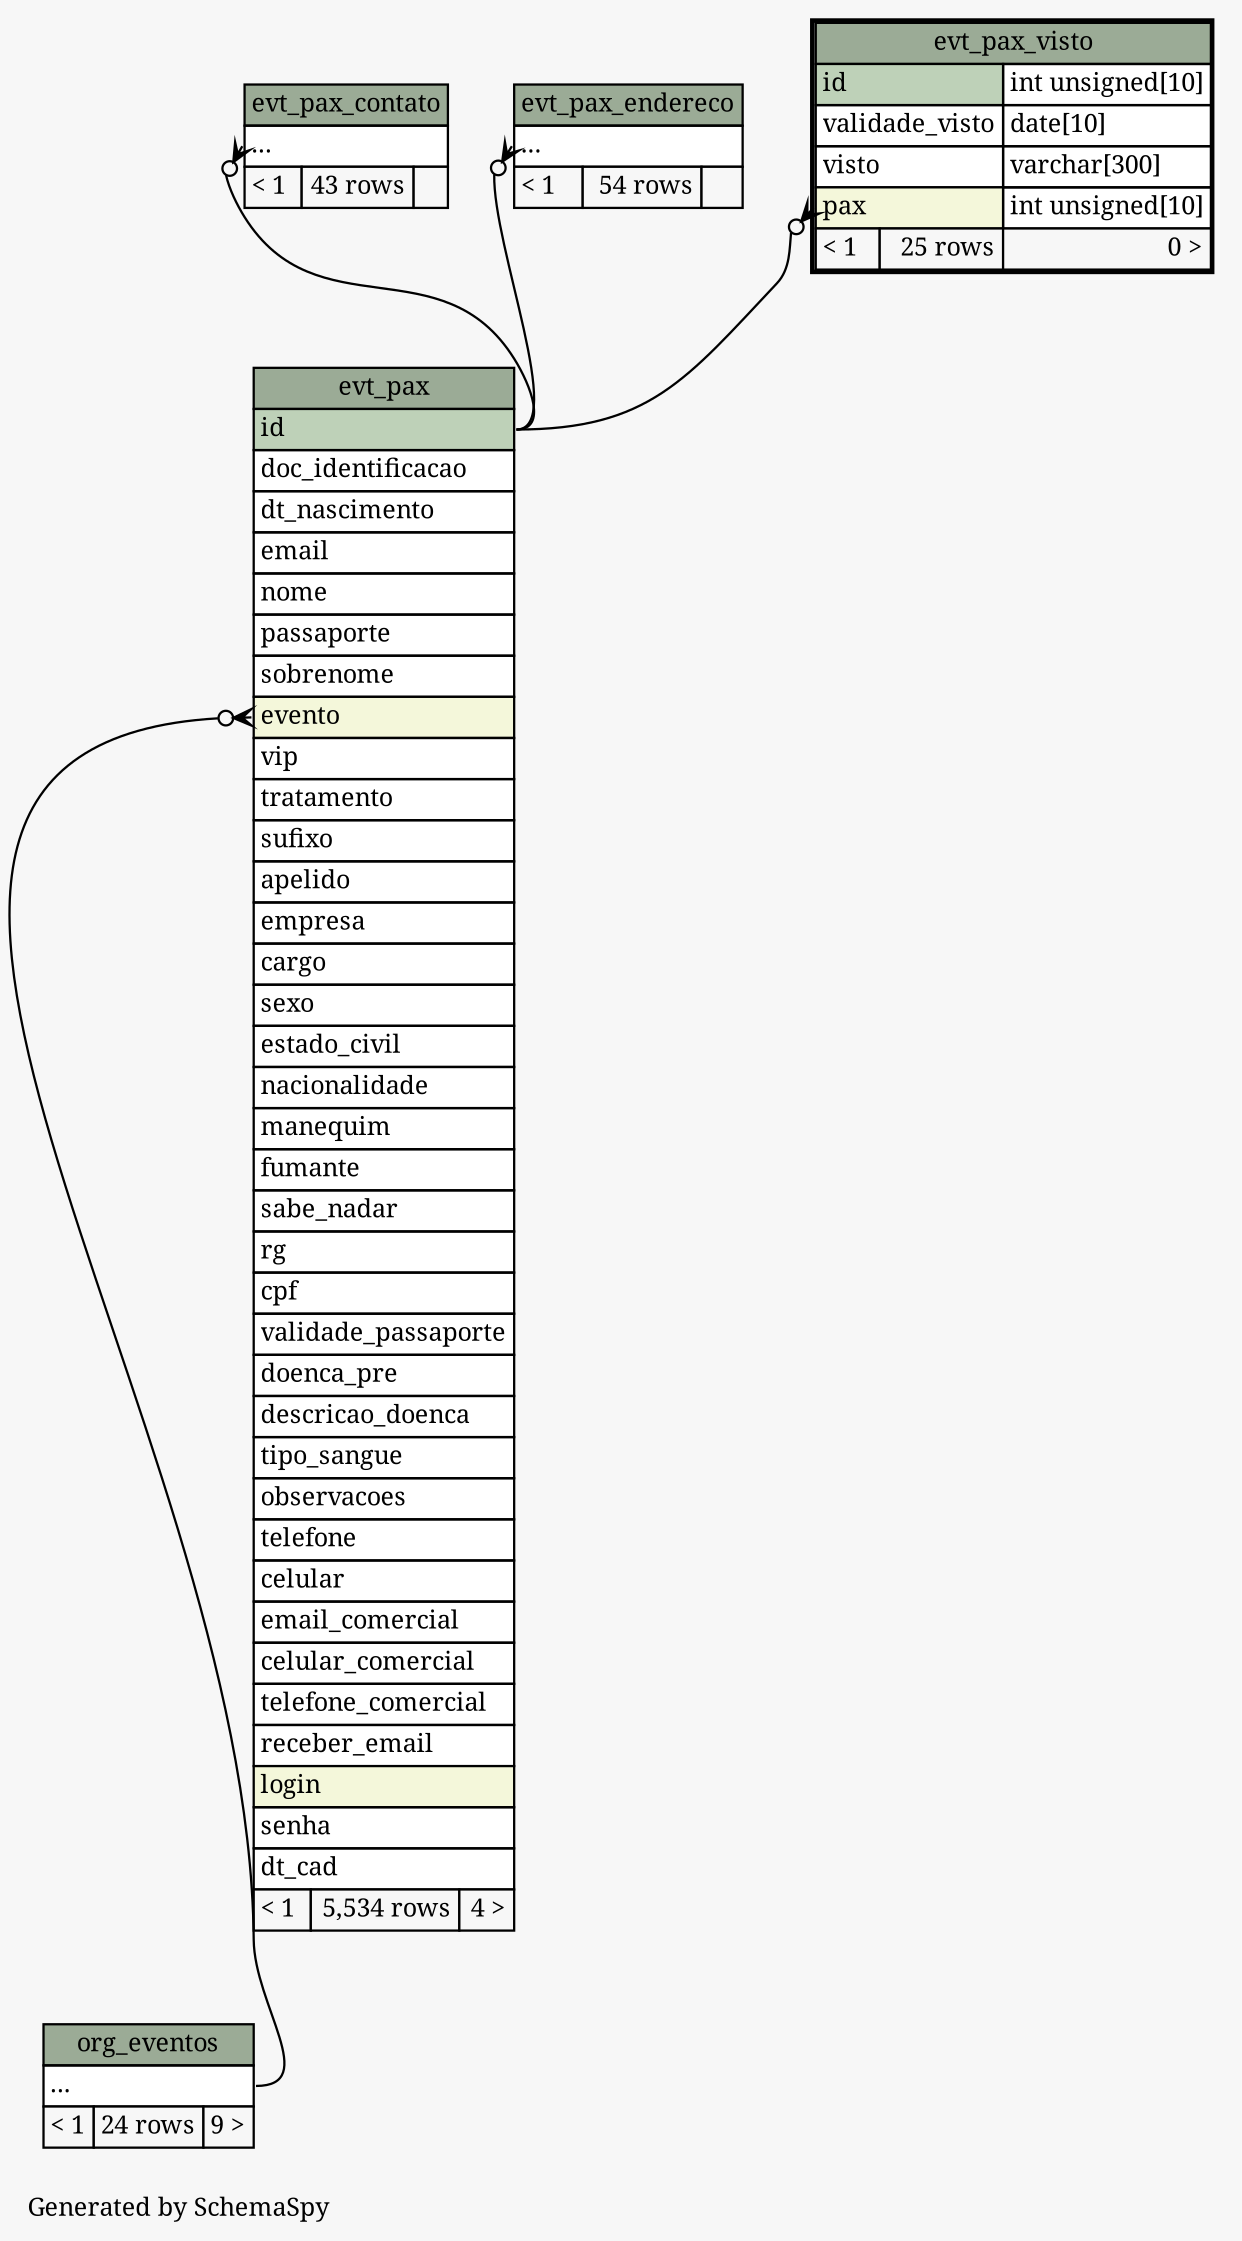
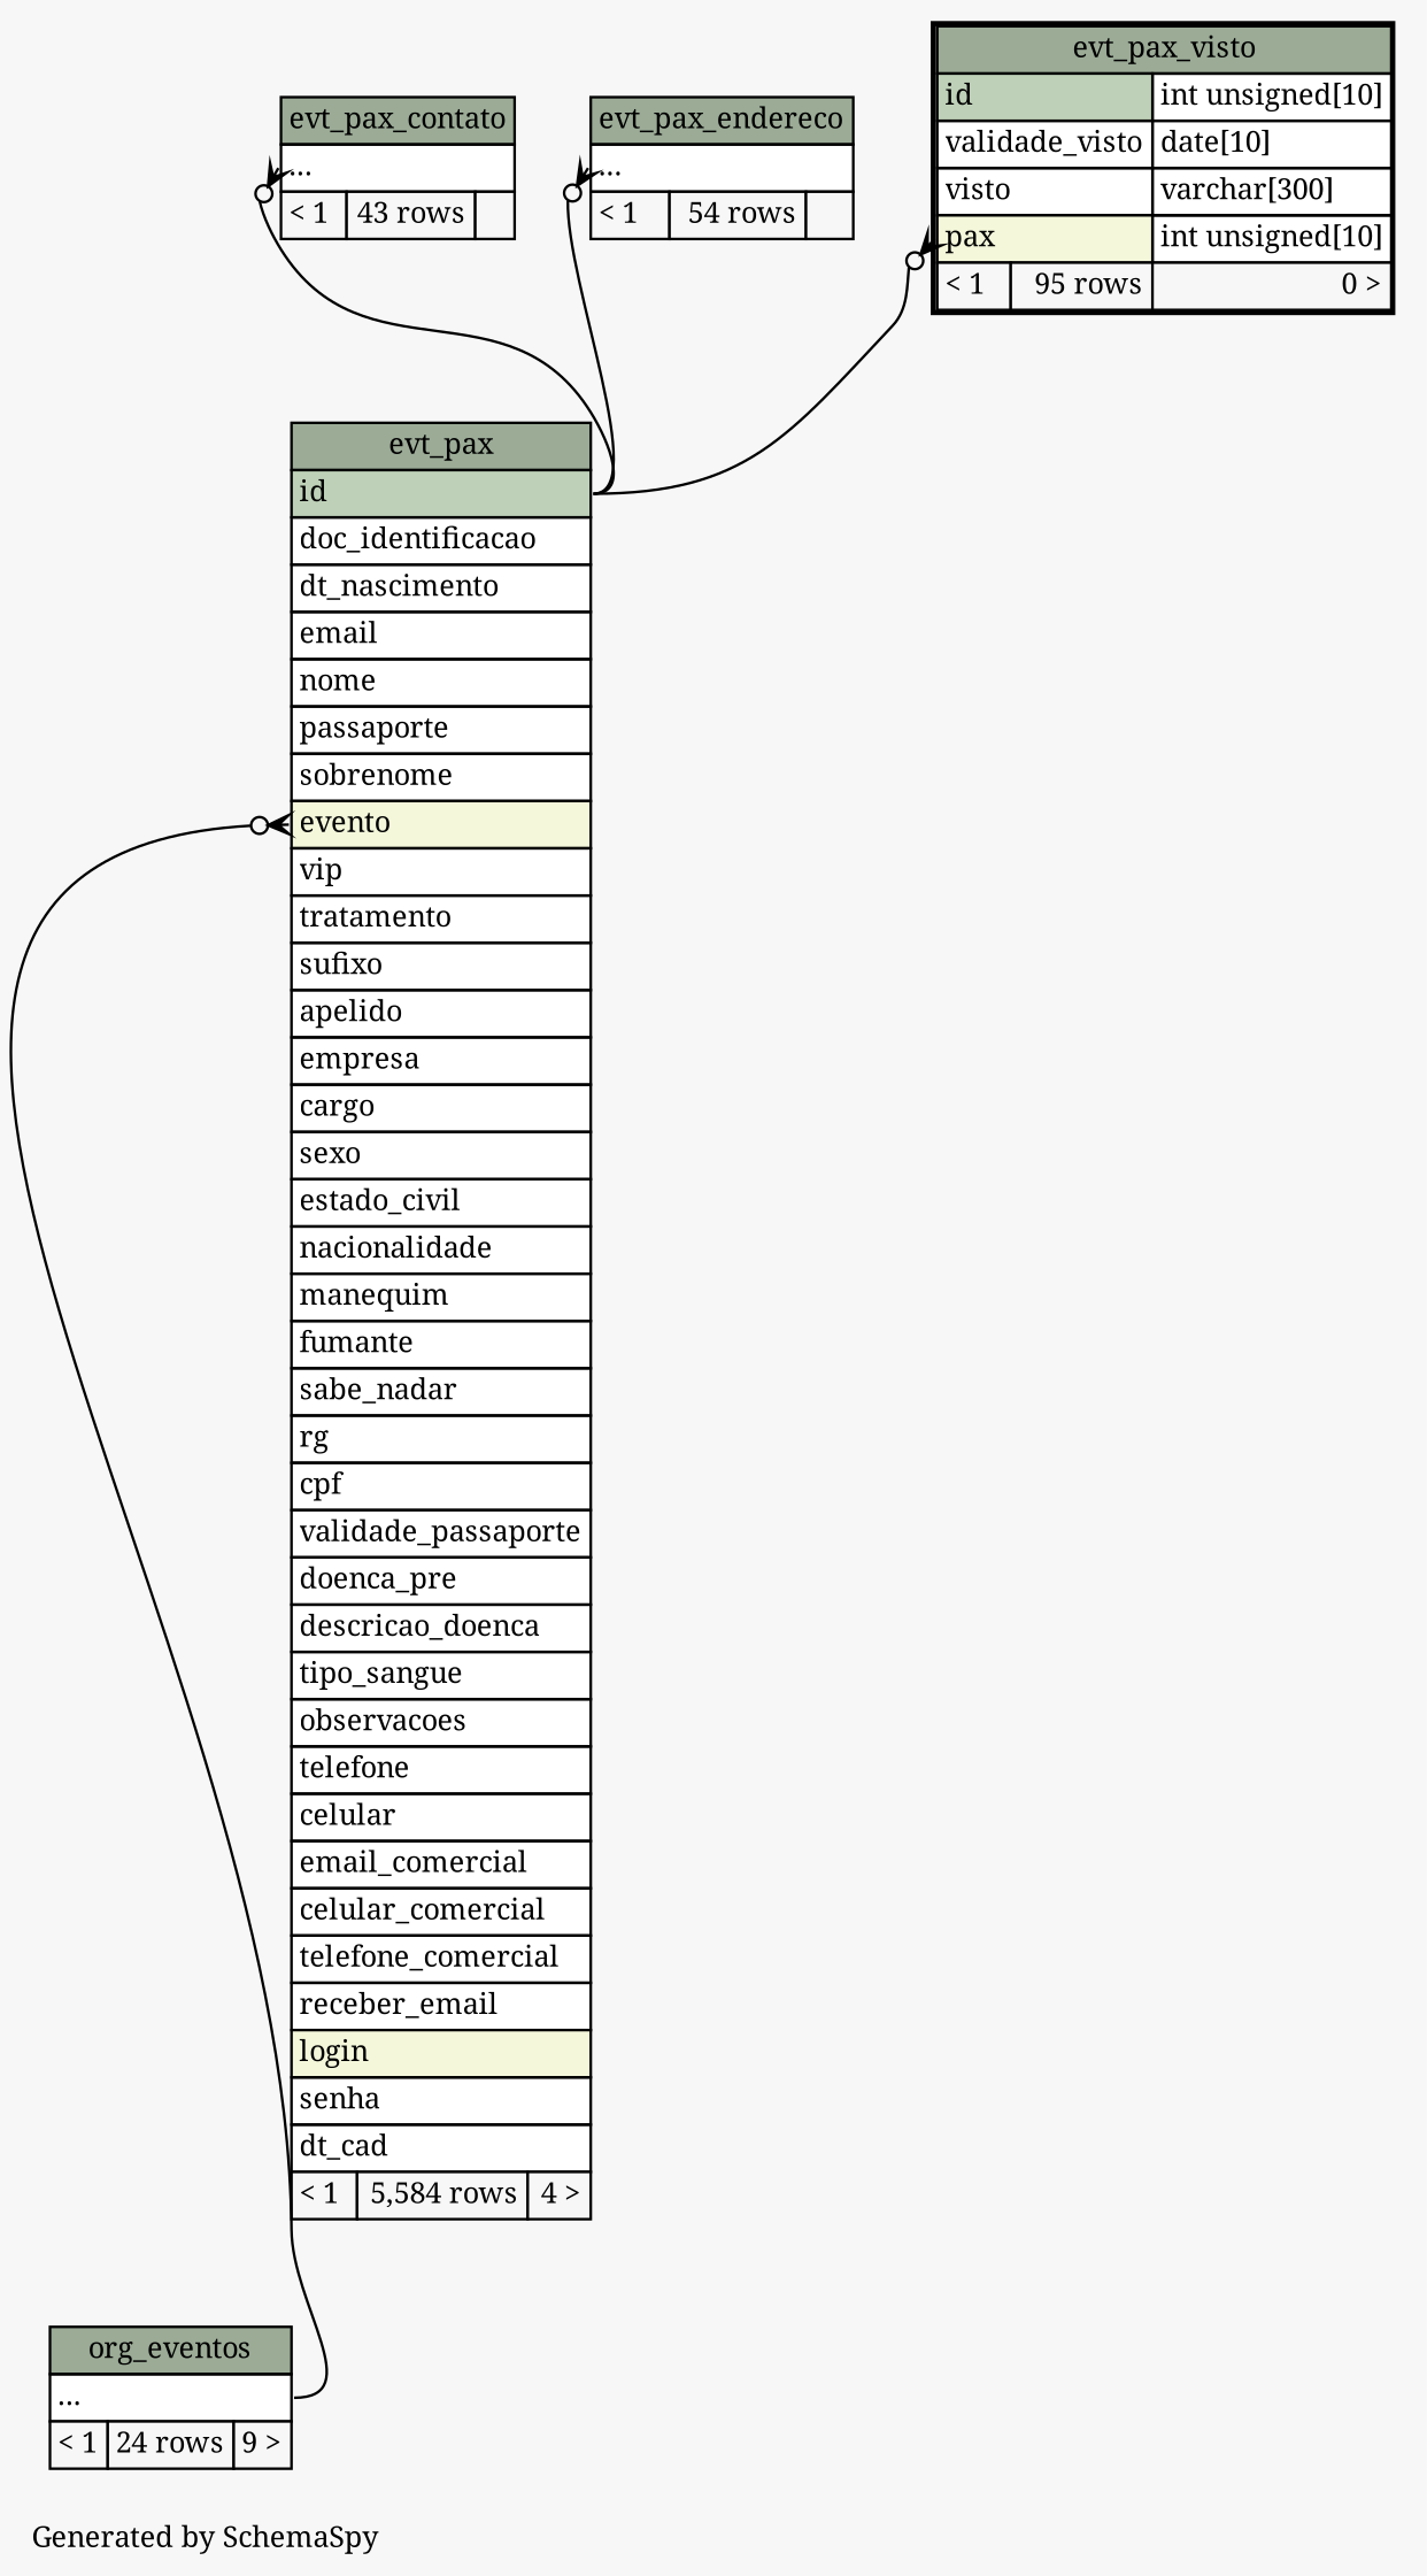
  digraph {
    bgcolor="#f7f7f7"
    fontname="Noto Serif"
    fontsize=11
    label="\nGenerated by SchemaSpy"
    labeljust=l
    nodesep=0.18
    rankdir=TB
    ranksep=0.46
    node [fontname="Noto Serif" fontsize=11 shape=plaintext]
    edge [arrowhead=none arrowsize=0.8 arrowtail=crowodot dir=back fontname="Noto Serif" headport="id:e" tailport="elipses:w"]
-   n1 [label=<     <TABLE BORDER="0" CELLBORDER="1" CELLSPACING="0" BGCOLOR="#ffffff">       <TR><TD COLSPAN="3" BGCOLOR="#9bab96" ALIGN="CENTER">evt_pax</TD></TR>       <TR><TD PORT="id" COLSPAN="3" BGCOLOR="#bed1b8" ALIGN="LEFT">id</TD></TR>       <TR><TD PORT="doc_identificacao" COLSPAN="3" ALIGN="LEFT">doc_identificacao</TD></TR>       <TR><TD PORT="dt_nascimento" COLSPAN="3" ALIGN="LEFT">dt_nascimento</TD></TR>       <TR><TD PORT="email" COLSPAN="3" ALIGN="LEFT">email</TD></TR>       <TR><TD PORT="nome" COLSPAN="3" ALIGN="LEFT">nome</TD></TR>       <TR><TD PORT="passaporte" COLSPAN="3" ALIGN="LEFT">passaporte</TD></TR>       <TR><TD PORT="sobrenome" COLSPAN="3" ALIGN="LEFT">sobrenome</TD></TR>       <TR><TD PORT="evento" COLSPAN="3" BGCOLOR="#f4f7da" ALIGN="LEFT">evento</TD></TR>       <TR><TD PORT="vip" COLSPAN="3" ALIGN="LEFT">vip</TD></TR>       <TR><TD PORT="tratamento" COLSPAN="3" ALIGN="LEFT">tratamento</TD></TR>       <TR><TD PORT="sufixo" COLSPAN="3" ALIGN="LEFT">sufixo</TD></TR>       <TR><TD PORT="apelido" COLSPAN="3" ALIGN="LEFT">apelido</TD></TR>       <TR><TD PORT="empresa" COLSPAN="3" ALIGN="LEFT">empresa</TD></TR>       <TR><TD PORT="cargo" COLSPAN="3" ALIGN="LEFT">cargo</TD></TR>       <TR><TD PORT="sexo" COLSPAN="3" ALIGN="LEFT">sexo</TD></TR>       <TR><TD PORT="estado_civil" COLSPAN="3" ALIGN="LEFT">estado_civil</TD></TR>       <TR><TD PORT="nacionalidade" COLSPAN="3" ALIGN="LEFT">nacionalidade</TD></TR>       <TR><TD PORT="manequim" COLSPAN="3" ALIGN="LEFT">manequim</TD></TR>       <TR><TD PORT="fumante" COLSPAN="3" ALIGN="LEFT">fumante</TD></TR>       <TR><TD PORT="sabe_nadar" COLSPAN="3" ALIGN="LEFT">sabe_nadar</TD></TR>       <TR><TD PORT="rg" COLSPAN="3" ALIGN="LEFT">rg</TD></TR>       <TR><TD PORT="cpf" COLSPAN="3" ALIGN="LEFT">cpf</TD></TR>       <TR><TD PORT="validade_passaporte" COLSPAN="3" ALIGN="LEFT">validade_passaporte</TD></TR>       <TR><TD PORT="doenca_pre" COLSPAN="3" ALIGN="LEFT">doenca_pre</TD></TR>       <TR><TD PORT="descricao_doenca" COLSPAN="3" ALIGN="LEFT">descricao_doenca</TD></TR>       <TR><TD PORT="tipo_sangue" COLSPAN="3" ALIGN="LEFT">tipo_sangue</TD></TR>       <TR><TD PORT="observacoes" COLSPAN="3" ALIGN="LEFT">observacoes</TD></TR>       <TR><TD PORT="telefone" COLSPAN="3" ALIGN="LEFT">telefone</TD></TR>       <TR><TD PORT="celular" COLSPAN="3" ALIGN="LEFT">celular</TD></TR>       <TR><TD PORT="email_comercial" COLSPAN="3" ALIGN="LEFT">email_comercial</TD></TR>       <TR><TD PORT="celular_comercial" COLSPAN="3" ALIGN="LEFT">celular_comercial</TD></TR>       <TR><TD PORT="telefone_comercial" COLSPAN="3" ALIGN="LEFT">telefone_comercial</TD></TR>       <TR><TD PORT="receber_email" COLSPAN="3" ALIGN="LEFT">receber_email</TD></TR>       <TR><TD PORT="login" COLSPAN="3" BGCOLOR="#f4f7da" ALIGN="LEFT">login</TD></TR>       <TR><TD PORT="senha" COLSPAN="3" ALIGN="LEFT">senha</TD></TR>       <TR><TD PORT="dt_cad" COLSPAN="3" ALIGN="LEFT">dt_cad</TD></TR>       <TR><TD ALIGN="LEFT" BGCOLOR="#f7f7f7">&lt; 1</TD><TD ALIGN="RIGHT" BGCOLOR="#f7f7f7">5,534 rows</TD><TD ALIGN="RIGHT" BGCOLOR="#f7f7f7">4 &gt;</TD></TR>     </TABLE>>]
+   n1 [label=<     <TABLE BORDER="0" CELLBORDER="1" CELLSPACING="0" BGCOLOR="#ffffff">       <TR><TD COLSPAN="3" BGCOLOR="#9bab96" ALIGN="CENTER">evt_pax</TD></TR>       <TR><TD PORT="id" COLSPAN="3" BGCOLOR="#bed1b8" ALIGN="LEFT">id</TD></TR>       <TR><TD PORT="doc_identificacao" COLSPAN="3" ALIGN="LEFT">doc_identificacao</TD></TR>       <TR><TD PORT="dt_nascimento" COLSPAN="3" ALIGN="LEFT">dt_nascimento</TD></TR>       <TR><TD PORT="email" COLSPAN="3" ALIGN="LEFT">email</TD></TR>       <TR><TD PORT="nome" COLSPAN="3" ALIGN="LEFT">nome</TD></TR>       <TR><TD PORT="passaporte" COLSPAN="3" ALIGN="LEFT">passaporte</TD></TR>       <TR><TD PORT="sobrenome" COLSPAN="3" ALIGN="LEFT">sobrenome</TD></TR>       <TR><TD PORT="evento" COLSPAN="3" BGCOLOR="#f4f7da" ALIGN="LEFT">evento</TD></TR>       <TR><TD PORT="vip" COLSPAN="3" ALIGN="LEFT">vip</TD></TR>       <TR><TD PORT="tratamento" COLSPAN="3" ALIGN="LEFT">tratamento</TD></TR>       <TR><TD PORT="sufixo" COLSPAN="3" ALIGN="LEFT">sufixo</TD></TR>       <TR><TD PORT="apelido" COLSPAN="3" ALIGN="LEFT">apelido</TD></TR>       <TR><TD PORT="empresa" COLSPAN="3" ALIGN="LEFT">empresa</TD></TR>       <TR><TD PORT="cargo" COLSPAN="3" ALIGN="LEFT">cargo</TD></TR>       <TR><TD PORT="sexo" COLSPAN="3" ALIGN="LEFT">sexo</TD></TR>       <TR><TD PORT="estado_civil" COLSPAN="3" ALIGN="LEFT">estado_civil</TD></TR>       <TR><TD PORT="nacionalidade" COLSPAN="3" ALIGN="LEFT">nacionalidade</TD></TR>       <TR><TD PORT="manequim" COLSPAN="3" ALIGN="LEFT">manequim</TD></TR>       <TR><TD PORT="fumante" COLSPAN="3" ALIGN="LEFT">fumante</TD></TR>       <TR><TD PORT="sabe_nadar" COLSPAN="3" ALIGN="LEFT">sabe_nadar</TD></TR>       <TR><TD PORT="rg" COLSPAN="3" ALIGN="LEFT">rg</TD></TR>       <TR><TD PORT="cpf" COLSPAN="3" ALIGN="LEFT">cpf</TD></TR>       <TR><TD PORT="validade_passaporte" COLSPAN="3" ALIGN="LEFT">validade_passaporte</TD></TR>       <TR><TD PORT="doenca_pre" COLSPAN="3" ALIGN="LEFT">doenca_pre</TD></TR>       <TR><TD PORT="descricao_doenca" COLSPAN="3" ALIGN="LEFT">descricao_doenca</TD></TR>       <TR><TD PORT="tipo_sangue" COLSPAN="3" ALIGN="LEFT">tipo_sangue</TD></TR>       <TR><TD PORT="observacoes" COLSPAN="3" ALIGN="LEFT">observacoes</TD></TR>       <TR><TD PORT="telefone" COLSPAN="3" ALIGN="LEFT">telefone</TD></TR>       <TR><TD PORT="celular" COLSPAN="3" ALIGN="LEFT">celular</TD></TR>       <TR><TD PORT="email_comercial" COLSPAN="3" ALIGN="LEFT">email_comercial</TD></TR>       <TR><TD PORT="celular_comercial" COLSPAN="3" ALIGN="LEFT">celular_comercial</TD></TR>       <TR><TD PORT="telefone_comercial" COLSPAN="3" ALIGN="LEFT">telefone_comercial</TD></TR>       <TR><TD PORT="receber_email" COLSPAN="3" ALIGN="LEFT">receber_email</TD></TR>       <TR><TD PORT="login" COLSPAN="3" BGCOLOR="#f4f7da" ALIGN="LEFT">login</TD></TR>       <TR><TD PORT="senha" COLSPAN="3" ALIGN="LEFT">senha</TD></TR>       <TR><TD PORT="dt_cad" COLSPAN="3" ALIGN="LEFT">dt_cad</TD></TR>       <TR><TD ALIGN="LEFT" BGCOLOR="#f7f7f7">&lt; 1</TD><TD ALIGN="RIGHT" BGCOLOR="#f7f7f7">5,584 rows</TD><TD ALIGN="RIGHT" BGCOLOR="#f7f7f7">4 &gt;</TD></TR>     </TABLE>>]
    n2 [label=<     <TABLE BORDER="0" CELLBORDER="1" CELLSPACING="0" BGCOLOR="#ffffff">       <TR><TD COLSPAN="3" BGCOLOR="#9bab96" ALIGN="CENTER">org_eventos</TD></TR>       <TR><TD PORT="elipses" COLSPAN="3" ALIGN="LEFT">...</TD></TR>       <TR><TD ALIGN="LEFT" BGCOLOR="#f7f7f7">&lt; 1</TD><TD ALIGN="RIGHT" BGCOLOR="#f7f7f7">24 rows</TD><TD ALIGN="RIGHT" BGCOLOR="#f7f7f7">9 &gt;</TD></TR>     </TABLE>>]
    n3 [label=<     <TABLE BORDER="0" CELLBORDER="1" CELLSPACING="0" BGCOLOR="#ffffff">       <TR><TD COLSPAN="3" BGCOLOR="#9bab96" ALIGN="CENTER">evt_pax_contato</TD></TR>       <TR><TD PORT="elipses" COLSPAN="3" ALIGN="LEFT">...</TD></TR>       <TR><TD ALIGN="LEFT" BGCOLOR="#f7f7f7">&lt; 1</TD><TD ALIGN="RIGHT" BGCOLOR="#f7f7f7">43 rows</TD><TD ALIGN="RIGHT" BGCOLOR="#f7f7f7">  </TD></TR>     </TABLE>>]
    n4 [label=<     <TABLE BORDER="0" CELLBORDER="1" CELLSPACING="0" BGCOLOR="#ffffff">       <TR><TD COLSPAN="3" BGCOLOR="#9bab96" ALIGN="CENTER">evt_pax_endereco</TD></TR>       <TR><TD PORT="elipses" COLSPAN="3" ALIGN="LEFT">...</TD></TR>       <TR><TD ALIGN="LEFT" BGCOLOR="#f7f7f7">&lt; 1</TD><TD ALIGN="RIGHT" BGCOLOR="#f7f7f7">54 rows</TD><TD ALIGN="RIGHT" BGCOLOR="#f7f7f7">  </TD></TR>     </TABLE>>]
-   n5 [label=<     <TABLE BORDER="2" CELLBORDER="1" CELLSPACING="0" BGCOLOR="#ffffff">       <TR><TD COLSPAN="3" BGCOLOR="#9bab96" ALIGN="CENTER">evt_pax_visto</TD></TR>       <TR><TD PORT="id" COLSPAN="2" BGCOLOR="#bed1b8" ALIGN="LEFT">id</TD><TD PORT="id.type" ALIGN="LEFT">int unsigned[10]</TD></TR>       <TR><TD PORT="validade_visto" COLSPAN="2" ALIGN="LEFT">validade_visto</TD><TD PORT="validade_visto.type" ALIGN="LEFT">date[10]</TD></TR>       <TR><TD PORT="visto" COLSPAN="2" ALIGN="LEFT">visto</TD><TD PORT="visto.type" ALIGN="LEFT">varchar[300]</TD></TR>       <TR><TD PORT="pax" COLSPAN="2" BGCOLOR="#f4f7da" ALIGN="LEFT">pax</TD><TD PORT="pax.type" ALIGN="LEFT">int unsigned[10]</TD></TR>       <TR><TD ALIGN="LEFT" BGCOLOR="#f7f7f7">&lt; 1</TD><TD ALIGN="RIGHT" BGCOLOR="#f7f7f7">25 rows</TD><TD ALIGN="RIGHT" BGCOLOR="#f7f7f7">0 &gt;</TD></TR>     </TABLE>>]
+   n5 [label=<     <TABLE BORDER="2" CELLBORDER="1" CELLSPACING="0" BGCOLOR="#ffffff">       <TR><TD COLSPAN="3" BGCOLOR="#9bab96" ALIGN="CENTER">evt_pax_visto</TD></TR>       <TR><TD PORT="id" COLSPAN="2" BGCOLOR="#bed1b8" ALIGN="LEFT">id</TD><TD PORT="id.type" ALIGN="LEFT">int unsigned[10]</TD></TR>       <TR><TD PORT="validade_visto" COLSPAN="2" ALIGN="LEFT">validade_visto</TD><TD PORT="validade_visto.type" ALIGN="LEFT">date[10]</TD></TR>       <TR><TD PORT="visto" COLSPAN="2" ALIGN="LEFT">visto</TD><TD PORT="visto.type" ALIGN="LEFT">varchar[300]</TD></TR>       <TR><TD PORT="pax" COLSPAN="2" BGCOLOR="#f4f7da" ALIGN="LEFT">pax</TD><TD PORT="pax.type" ALIGN="LEFT">int unsigned[10]</TD></TR>       <TR><TD ALIGN="LEFT" BGCOLOR="#f7f7f7">&lt; 1</TD><TD ALIGN="RIGHT" BGCOLOR="#f7f7f7">95 rows</TD><TD ALIGN="RIGHT" BGCOLOR="#f7f7f7">0 &gt;</TD></TR>     </TABLE>>]
    n1 -> n2 [headport="elipses:e" tailport="evento:w"]
    n3 -> n1
    n4 -> n1
    n5 -> n1 [tailport="pax:w"]
  }
